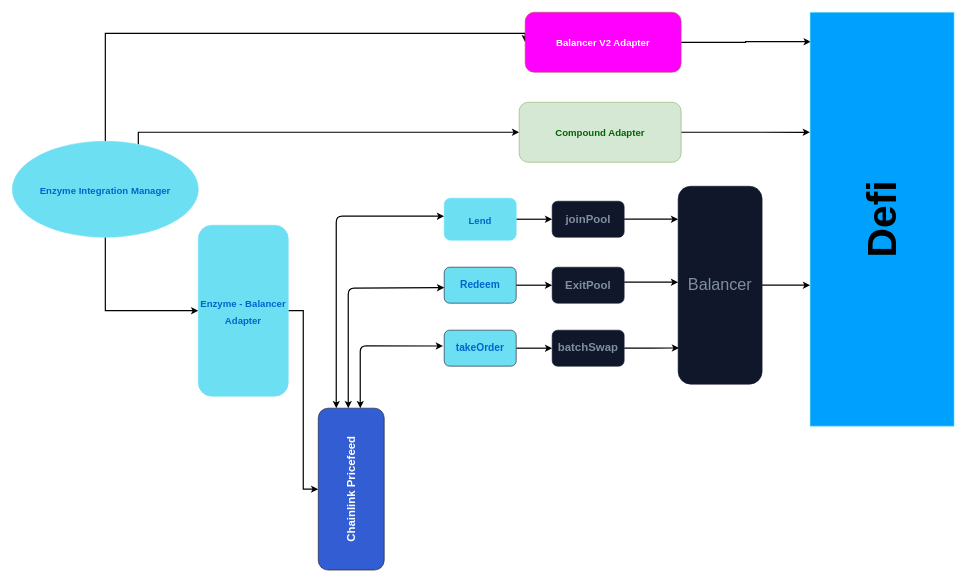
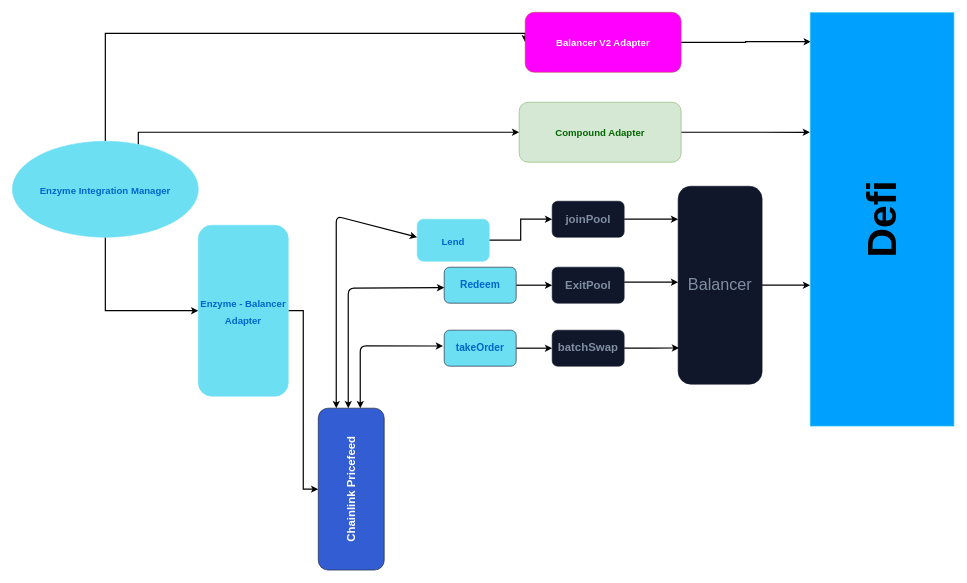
  <mxCell id="0" />
  <mxCell id="1" parent="0" />
  <mxCell id="2" style="edgeStyle=orthogonalEdgeStyle;rounded=0;orthogonalLoop=1;jettySize=auto;html=1;fontColor=#006600;strokeWidth=2;entryX=0;entryY=0.5;entryDx=0;entryDy=0;" edge="1" parent="1" source="5" target="7"><mxGeometry relative="1" as="geometry"><mxPoint x="1020" y="145" as="targetPoint" /><Array as="points"><mxPoint x="175" y="55" /></Array></mxGeometry></mxCell>
  <mxCell id="3" style="edgeStyle=orthogonalEdgeStyle;rounded=0;orthogonalLoop=1;jettySize=auto;html=1;entryX=0;entryY=0.5;entryDx=0;entryDy=0;fontSize=17;fontColor=#FFFFFF;strokeWidth=2;" edge="1" parent="1" source="5" target="14"><mxGeometry relative="1" as="geometry"><Array as="points"><mxPoint x="175" y="518" /></Array></mxGeometry></mxCell>
  <mxCell id="4" style="edgeStyle=orthogonalEdgeStyle;rounded=0;orthogonalLoop=1;jettySize=auto;html=1;entryX=0;entryY=0.5;entryDx=0;entryDy=0;fontSize=17;fontColor=#808EA3;strokeWidth=2;" edge="1" parent="1" source="5" target="9"><mxGeometry relative="1" as="geometry"><Array as="points"><mxPoint x="230" y="220" /></Array></mxGeometry></mxCell>
  <mxCell id="5" value="&lt;h1&gt;&lt;font style=&quot;font-size: 16px&quot; color=&quot;#0066cc&quot;&gt;Enzyme Integration Manager&lt;/font&gt;&lt;/h1&gt;" style="ellipse;whiteSpace=wrap;html=1;fillColor=#6DDFF3;strokeColor=#6DDFF3;" vertex="1" parent="1"><mxGeometry x="20" y="235" width="310" height="160" as="geometry" /></mxCell>
  <mxCell id="6" style="edgeStyle=orthogonalEdgeStyle;rounded=0;orthogonalLoop=1;jettySize=auto;html=1;entryX=0.005;entryY=0.071;entryDx=0;entryDy=0;entryPerimeter=0;fontSize=17;fontColor=#808EA3;strokeWidth=2;" edge="1" parent="1" source="7" target="10"><mxGeometry relative="1" as="geometry" /></mxCell>
  <mxCell id="7" value="&lt;font style=&quot;font-size: 16px;&quot; color=&quot;#ffffff&quot;&gt;&lt;span style=&quot;font-size: 16px;&quot;&gt;Balancer V2 Adapter&lt;/span&gt;&lt;/font&gt;" style="rounded=1;whiteSpace=wrap;html=1;fillColor=#FF00FF;labelBackgroundColor=none;strokeColor=#b85450;fontSize=16;fontStyle=1" vertex="1" parent="1"><mxGeometry x="875" y="20" width="260" height="100" as="geometry" /></mxCell>
  <mxCell id="8" style="edgeStyle=orthogonalEdgeStyle;rounded=0;orthogonalLoop=1;jettySize=auto;html=1;entryX=-0.001;entryY=0.29;entryDx=0;entryDy=0;entryPerimeter=0;fontSize=17;fontColor=#808EA3;strokeWidth=2;" edge="1" parent="1" source="9" target="10"><mxGeometry relative="1" as="geometry" /></mxCell>
  <mxCell id="9" value="&lt;h1 style=&quot;font-size: 16px;&quot;&gt;&lt;font style=&quot;font-size: 16px;&quot;&gt;Compound Adapter&lt;/font&gt;&lt;/h1&gt;" style="rounded=1;whiteSpace=wrap;html=1;fillColor=#d5e8d4;strokeColor=#82b366;fontColor=#006600;fontSize=16;fontStyle=1" vertex="1" parent="1"><mxGeometry x="865" y="170" width="270" height="100" as="geometry" /></mxCell>
  <mxCell id="10" value="&lt;font size=&quot;1&quot;&gt;&lt;b style=&quot;font-size: 68px&quot;&gt;Defi&lt;/b&gt;&lt;/font&gt;" style="rounded=0;whiteSpace=wrap;html=1;labelBackgroundColor=#00A1FE;fontColor=#000000;strokeColor=#6DDFF3;fillColor=#00A1FE;gradientColor=none;horizontal=0;strokeWidth=1;" vertex="1" parent="1"><mxGeometry x="1350" y="20" width="240" height="690" as="geometry" /></mxCell>
  <mxCell id="11" value="" style="edgeStyle=orthogonalEdgeStyle;rounded=0;orthogonalLoop=1;jettySize=auto;html=1;fontSize=17;fontColor=#FFFFFF;strokeWidth=2;" edge="1" parent="1" source="12" target="10"><mxGeometry relative="1" as="geometry"><Array as="points"><mxPoint x="1330" y="475" /><mxPoint x="1330" y="475" /></Array></mxGeometry></mxCell>
  <mxCell id="12" value="&lt;font color=&quot;#808ea3&quot; style=&quot;font-size: 27px&quot;&gt;Balancer&lt;/font&gt;" style="rounded=1;whiteSpace=wrap;html=1;labelBackgroundColor=#10172A;fontColor=#000000;strokeColor=#10172A;fillColor=#10172A;gradientColor=none;" vertex="1" parent="1"><mxGeometry x="1130" y="310" width="140" height="330" as="geometry" /></mxCell>
  <mxCell id="13" style="edgeStyle=orthogonalEdgeStyle;rounded=0;orthogonalLoop=1;jettySize=auto;html=1;entryX=0;entryY=0.5;entryDx=0;entryDy=0;fontSize=17;fontColor=#FFFFFF;strokeWidth=2;" edge="1" parent="1" source="14" target="19"><mxGeometry relative="1" as="geometry" /></mxCell>
  <mxCell id="14" value="&lt;h1&gt;&lt;font color=&quot;#0066cc&quot;&gt;&lt;span style=&quot;font-size: 16px&quot;&gt;Enzyme - Balancer Adapter&lt;/span&gt;&lt;/font&gt;&lt;/h1&gt;" style="rounded=1;whiteSpace=wrap;html=1;fillColor=#6DDFF3;strokeColor=#6DDFF3;" vertex="1" parent="1"><mxGeometry x="330" y="375" width="150" height="285" as="geometry" /></mxCell>
  <mxCell id="15" value="" style="edgeStyle=orthogonalEdgeStyle;rounded=0;orthogonalLoop=1;jettySize=auto;html=1;fontSize=17;fontColor=#FFFFFF;strokeWidth=2;" edge="1" parent="1" source="16" target="23"><mxGeometry relative="1" as="geometry"><mxPoint x="1120" y="365" as="targetPoint" /><Array as="points" /></mxGeometry></mxCell>
- <mxCell id="16" value="&lt;h1&gt;&lt;font color=&quot;#0066cc&quot;&gt;&lt;span style=&quot;font-size: 16px&quot;&gt;Lend&lt;/span&gt;&lt;/font&gt;&lt;/h1&gt;" style="rounded=1;whiteSpace=wrap;html=1;fillColor=#6DDFF3;strokeColor=#6DDFF3;" vertex="1" parent="1"><mxGeometry x="740" y="330" width="120" height="70" as="geometry" /></mxCell>
+ <mxCell id="16" value="&lt;h1&gt;&lt;font color=&quot;#0066cc&quot;&gt;&lt;span style=&quot;font-size: 16px&quot;&gt;Lend&lt;/span&gt;&lt;/font&gt;&lt;/h1&gt;" style="rounded=1;whiteSpace=wrap;html=1;fillColor=#6DDFF3;strokeColor=#6DDFF3;" vertex="1" parent="1"><mxGeometry x="695" y="365" width="120" height="70" as="geometry" /></mxCell>
  <mxCell id="17" value="" style="edgeStyle=orthogonalEdgeStyle;rounded=0;orthogonalLoop=1;jettySize=auto;html=1;fontSize=17;fontColor=#FFFFFF;strokeWidth=2;" edge="1" parent="1" source="18" target="25"><mxGeometry relative="1" as="geometry" /></mxCell>
  <mxCell id="18" value="Redeem" style="rounded=1;whiteSpace=wrap;html=1;labelBackgroundColor=#6DDFF3;fontColor=#0066CC;strokeColor=#10172A;strokeWidth=1;fillColor=#6DDFF3;gradientColor=none;fontSize=17;fontStyle=1" vertex="1" parent="1"><mxGeometry x="740" y="445" width="120" height="60" as="geometry" /></mxCell>
  <mxCell id="19" value="Chainlink Pricefeed" style="rounded=1;whiteSpace=wrap;html=1;labelBackgroundColor=#335DD2;fontSize=19;fontColor=#FFFFFF;strokeColor=#10172A;strokeWidth=1;fillColor=#335DD2;gradientColor=none;verticalAlign=middle;horizontal=0;fontStyle=1" vertex="1" parent="1"><mxGeometry x="530" y="680" width="110" height="270" as="geometry" /></mxCell>
  <mxCell id="20" value="" style="edgeStyle=orthogonalEdgeStyle;rounded=0;orthogonalLoop=1;jettySize=auto;html=1;fontSize=17;fontColor=#FFFFFF;strokeWidth=2;" edge="1" parent="1" source="21" target="27"><mxGeometry relative="1" as="geometry" /></mxCell>
  <mxCell id="21" value="takeOrder" style="rounded=1;whiteSpace=wrap;html=1;labelBackgroundColor=none;fontSize=17;fontColor=#0066CC;strokeColor=#10172A;strokeWidth=1;fillColor=#6DDFF3;gradientColor=none;verticalAlign=middle;fontStyle=1" vertex="1" parent="1"><mxGeometry x="740" y="550" width="120" height="60" as="geometry" /></mxCell>
  <mxCell id="22" value="" style="edgeStyle=orthogonalEdgeStyle;rounded=0;orthogonalLoop=1;jettySize=auto;html=1;fontSize=17;fontColor=#FFFFFF;strokeWidth=2;" edge="1" parent="1" source="23"><mxGeometry relative="1" as="geometry"><mxPoint x="1130" y="365" as="targetPoint" /></mxGeometry></mxCell>
  <mxCell id="23" value="joinPool" style="rounded=1;whiteSpace=wrap;html=1;labelBackgroundColor=none;fontSize=19;fontColor=#808EA3;strokeColor=#10172A;strokeWidth=1;fillColor=#10172A;gradientColor=none;verticalAlign=middle;fontStyle=1" vertex="1" parent="1"><mxGeometry x="920" y="335" width="120" height="60" as="geometry" /></mxCell>
  <mxCell id="24" value="" style="edgeStyle=orthogonalEdgeStyle;rounded=0;orthogonalLoop=1;jettySize=auto;html=1;fontSize=17;fontColor=#FFFFFF;strokeWidth=2;" edge="1" parent="1" source="25" target="12"><mxGeometry relative="1" as="geometry"><Array as="points"><mxPoint x="1090" y="470" /><mxPoint x="1090" y="470" /></Array></mxGeometry></mxCell>
  <mxCell id="25" value="ExitPool" style="rounded=1;whiteSpace=wrap;html=1;labelBackgroundColor=none;fontSize=19;fontColor=#808EA3;strokeColor=#10172A;strokeWidth=1;fillColor=#10172A;gradientColor=none;verticalAlign=middle;fontStyle=1" vertex="1" parent="1"><mxGeometry x="920" y="445" width="120" height="60" as="geometry" /></mxCell>
  <mxCell id="26" style="edgeStyle=orthogonalEdgeStyle;rounded=0;orthogonalLoop=1;jettySize=auto;html=1;entryX=0.011;entryY=0.817;entryDx=0;entryDy=0;entryPerimeter=0;fontSize=17;fontColor=#FFFFFF;strokeWidth=2;" edge="1" parent="1" source="27" target="12"><mxGeometry relative="1" as="geometry" /></mxCell>
  <mxCell id="27" value="batchSwap" style="rounded=1;whiteSpace=wrap;html=1;labelBackgroundColor=none;fontSize=19;fontColor=#808EA3;strokeColor=#10172A;strokeWidth=1;fillColor=#10172A;gradientColor=none;verticalAlign=middle;fontStyle=1" vertex="1" parent="1"><mxGeometry x="920" y="550" width="120" height="60" as="geometry" /></mxCell>
  <mxCell id="28" value="" style="endArrow=classic;startArrow=classic;html=1;fontSize=17;fontColor=#FFFFFF;strokeWidth=2;entryX=-0.002;entryY=0.427;entryDx=0;entryDy=0;entryPerimeter=0;" edge="1" parent="1" target="16"><mxGeometry width="50" height="50" relative="1" as="geometry"><mxPoint x="560" y="680" as="sourcePoint" /><mxPoint x="730" y="370" as="targetPoint" /><Array as="points"><mxPoint x="560" y="360" /></Array></mxGeometry></mxCell>
  <mxCell id="29" value="" style="endArrow=classic;startArrow=classic;html=1;fontSize=17;fontColor=#FFFFFF;strokeWidth=2;" edge="1" parent="1"><mxGeometry width="50" height="50" relative="1" as="geometry"><mxPoint x="580" y="680" as="sourcePoint" /><mxPoint x="740" y="479" as="targetPoint" /><Array as="points"><mxPoint x="580" y="480" /></Array></mxGeometry></mxCell>
  <mxCell id="30" value="" style="endArrow=classic;startArrow=classic;html=1;fontSize=17;fontColor=#FFFFFF;strokeWidth=2;entryX=-0.017;entryY=0.44;entryDx=0;entryDy=0;entryPerimeter=0;" edge="1" parent="1" target="21"><mxGeometry width="50" height="50" relative="1" as="geometry"><mxPoint x="600" y="680" as="sourcePoint" /><mxPoint x="730" y="520" as="targetPoint" /><Array as="points"><mxPoint x="600" y="576" /></Array></mxGeometry></mxCell>
